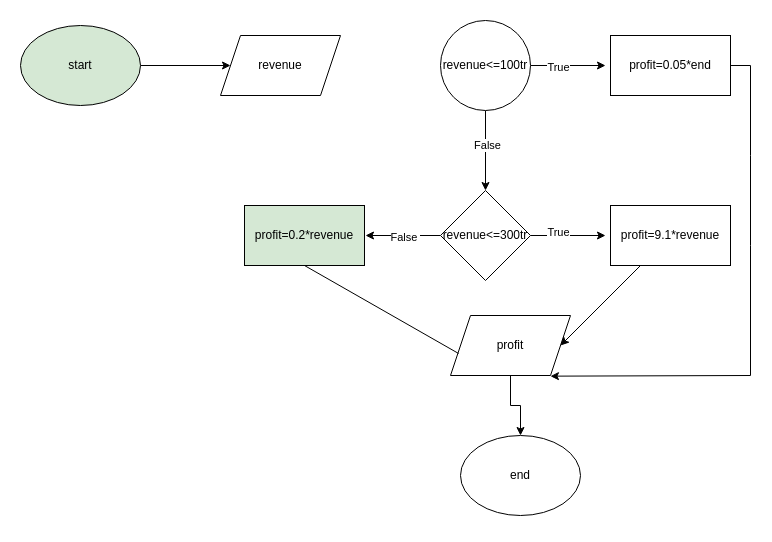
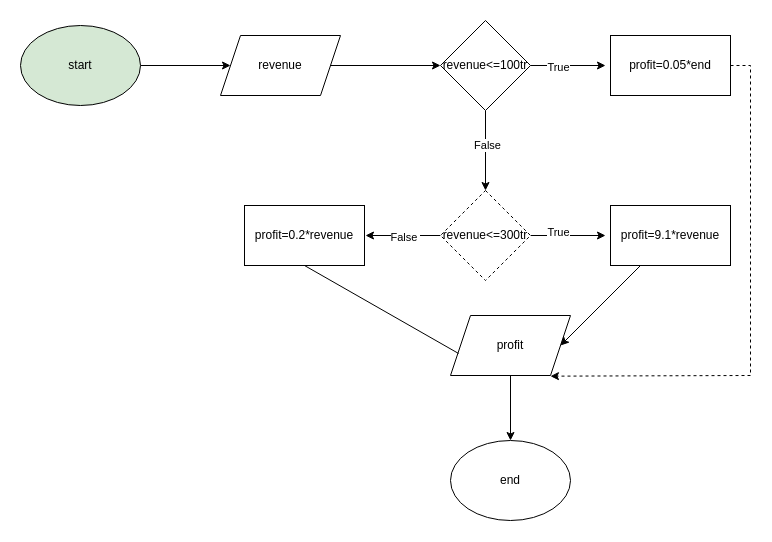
  <mxCell id="0" />
  <mxCell id="1" parent="0" />
  <mxCell id="2" value="" style="edgeStyle=orthogonalEdgeStyle;rounded=0;orthogonalLoop=1;jettySize=auto;html=1;" edge="1" parent="1" source="3" target="5"><mxGeometry relative="1" as="geometry" /></mxCell>
  <mxCell id="3" value="start" style="ellipse;whiteSpace=wrap;html=1;fillColor=#d5e8d4;" vertex="1" parent="1"><mxGeometry x="20" y="25" width="120" height="80" as="geometry" /></mxCell>
+ <mxCell id="4" value="" style="edgeStyle=orthogonalEdgeStyle;rounded=0;orthogonalLoop=1;jettySize=auto;html=1;" edge="1" parent="1" source="5" target="10"><mxGeometry relative="1" as="geometry" /></mxCell>
  <mxCell id="5" value="revenue" style="shape=parallelogram;perimeter=parallelogramPerimeter;whiteSpace=wrap;html=1;fixedSize=1;" vertex="1" parent="1"><mxGeometry x="220" y="35" width="120" height="60" as="geometry" /></mxCell>
  <mxCell id="6" value="" style="edgeStyle=orthogonalEdgeStyle;rounded=0;orthogonalLoop=1;jettySize=auto;html=1;" edge="1" parent="1" source="10" target="15"><mxGeometry relative="1" as="geometry" /></mxCell>
  <mxCell id="7" value="False" style="edgeLabel;html=1;align=center;verticalAlign=middle;resizable=0;points=[];" vertex="1" connectable="0" parent="6"><mxGeometry x="-0.158" y="1" relative="1" as="geometry"><mxPoint as="offset" /></mxGeometry></mxCell>
  <mxCell id="8" value="" style="edgeStyle=orthogonalEdgeStyle;rounded=0;orthogonalLoop=1;jettySize=auto;html=1;" edge="1" parent="1" source="10"><mxGeometry relative="1" as="geometry"><mxPoint x="605" y="65" as="targetPoint" /></mxGeometry></mxCell>
  <mxCell id="9" value="True" style="edgeLabel;html=1;align=center;verticalAlign=middle;resizable=0;points=[];" vertex="1" connectable="0" parent="8"><mxGeometry x="-0.289" y="-1" relative="1" as="geometry"><mxPoint as="offset" /></mxGeometry></mxCell>
- <mxCell id="10" value="revenue&amp;lt;=100tr" style="ellipse;whiteSpace=wrap;html=1;" vertex="1" parent="1"><mxGeometry x="440" y="20" width="90" height="90" as="geometry" /></mxCell>
+ <mxCell id="10" value="revenue&amp;lt;=100tr" style="rhombus;whiteSpace=wrap;html=1;" vertex="1" parent="1"><mxGeometry x="440" y="20" width="90" height="90" as="geometry" /></mxCell>
  <mxCell id="11" value="" style="edgeStyle=orthogonalEdgeStyle;rounded=0;orthogonalLoop=1;jettySize=auto;html=1;" edge="1" parent="1" source="15"><mxGeometry relative="1" as="geometry"><mxPoint x="605" y="235" as="targetPoint" /></mxGeometry></mxCell>
  <mxCell id="12" value="True" style="edgeLabel;html=1;align=center;verticalAlign=middle;resizable=0;points=[];" vertex="1" connectable="0" parent="11"><mxGeometry x="-0.294" y="4" relative="1" as="geometry"><mxPoint as="offset" /></mxGeometry></mxCell>
  <mxCell id="13" value="" style="edgeStyle=orthogonalEdgeStyle;rounded=0;orthogonalLoop=1;jettySize=auto;html=1;" edge="1" parent="1" source="15"><mxGeometry relative="1" as="geometry"><mxPoint x="365" y="235" as="targetPoint" /></mxGeometry></mxCell>
  <mxCell id="14" value="False&amp;nbsp;" style="edgeLabel;html=1;align=center;verticalAlign=middle;resizable=0;points=[];" vertex="1" connectable="0" parent="13"><mxGeometry x="-0.038" y="1" relative="1" as="geometry"><mxPoint as="offset" /></mxGeometry></mxCell>
- <mxCell id="15" value="revenue&amp;lt;=300tr" style="rhombus;whiteSpace=wrap;html=1;" vertex="1" parent="1"><mxGeometry x="440" y="190" width="90" height="90" as="geometry" /></mxCell>
+ <mxCell id="15" value="revenue&amp;lt;=300tr" style="rhombus;whiteSpace=wrap;html=1;dashed=1;" vertex="1" parent="1"><mxGeometry x="440" y="190" width="90" height="90" as="geometry" /></mxCell>
  <mxCell id="16" value="profit=0.05*end" style="rounded=0;whiteSpace=wrap;html=1;" vertex="1" parent="1"><mxGeometry x="610" y="35" width="120" height="60" as="geometry" /></mxCell>
  <mxCell id="17" value="profit=9.1*revenue" style="rounded=0;whiteSpace=wrap;html=1;" vertex="1" parent="1"><mxGeometry x="610" y="205" width="120" height="60" as="geometry" /></mxCell>
- <mxCell id="18" value="profit=0.2*revenue" style="rounded=0;whiteSpace=wrap;html=1;fillColor=#d5e8d4;" vertex="1" parent="1"><mxGeometry x="244" y="205" width="120" height="60" as="geometry" /></mxCell>
+ <mxCell id="18" value="profit=0.2*revenue" style="rounded=0;whiteSpace=wrap;html=1;" vertex="1" parent="1"><mxGeometry x="244" y="205" width="120" height="60" as="geometry" /></mxCell>
  <mxCell id="19" value="" style="edgeStyle=orthogonalEdgeStyle;rounded=0;orthogonalLoop=1;jettySize=auto;html=1;" edge="1" parent="1" source="20" target="21"><mxGeometry relative="1" as="geometry" /></mxCell>
  <mxCell id="20" value="profit" style="shape=parallelogram;perimeter=parallelogramPerimeter;whiteSpace=wrap;html=1;fixedSize=1;" vertex="1" parent="1"><mxGeometry x="450" y="315" width="120" height="60" as="geometry" /></mxCell>
- <mxCell id="21" value="end" style="ellipse;whiteSpace=wrap;html=1;" vertex="1" parent="1"><mxGeometry x="460" y="435" width="120" height="80" as="geometry" /></mxCell>
+ <mxCell id="21" value="end" style="ellipse;whiteSpace=wrap;html=1;" vertex="1" parent="1"><mxGeometry x="450" y="440" width="120" height="80" as="geometry" /></mxCell>
  <mxCell id="22" value="" style="endArrow=none;html=1;rounded=0;exitX=0.5;exitY=1;exitDx=0;exitDy=0;entryX=0.067;entryY=0.633;entryDx=0;entryDy=0;entryPerimeter=0;" edge="1" parent="1" source="18" target="20"><mxGeometry width="50" height="50" relative="1" as="geometry"><mxPoint x="380" y="315" as="sourcePoint" /><mxPoint x="430" y="265" as="targetPoint" /></mxGeometry></mxCell>
  <mxCell id="23" value="" style="endArrow=classic;html=1;rounded=0;entryX=1;entryY=0.5;entryDx=0;entryDy=0;" edge="1" parent="1" source="17" target="20"><mxGeometry width="50" height="50" relative="1" as="geometry"><mxPoint x="630" y="365" as="sourcePoint" /><mxPoint x="680" y="315" as="targetPoint" /></mxGeometry></mxCell>
- <mxCell id="24" value="" style="endArrow=classic;html=1;rounded=0;entryX=0.833;entryY=1.011;entryDx=0;entryDy=0;exitX=1;exitY=0.5;exitDx=0;exitDy=0;entryPerimeter=0;" edge="1" parent="1" source="16" target="20"><mxGeometry width="50" height="50" relative="1" as="geometry"><mxPoint x="750" y="65" as="sourcePoint" /><mxPoint x="430" y="265" as="targetPoint" /><Array as="points"><mxPoint x="750" y="65" /><mxPoint x="750" y="155" /><mxPoint x="750" y="245" /><mxPoint x="750" y="375" /></Array></mxGeometry></mxCell>
+ <mxCell id="24" value="" style="endArrow=classic;html=1;rounded=0;entryX=0.833;entryY=1.011;entryDx=0;entryDy=0;exitX=1;exitY=0.5;exitDx=0;exitDy=0;entryPerimeter=0;dashed=1;" edge="1" parent="1" source="16" target="20"><mxGeometry width="50" height="50" relative="1" as="geometry"><mxPoint x="750" y="65" as="sourcePoint" /><mxPoint x="430" y="265" as="targetPoint" /><Array as="points"><mxPoint x="750" y="65" /><mxPoint x="750" y="155" /><mxPoint x="750" y="245" /><mxPoint x="750" y="375" /></Array></mxGeometry></mxCell>
